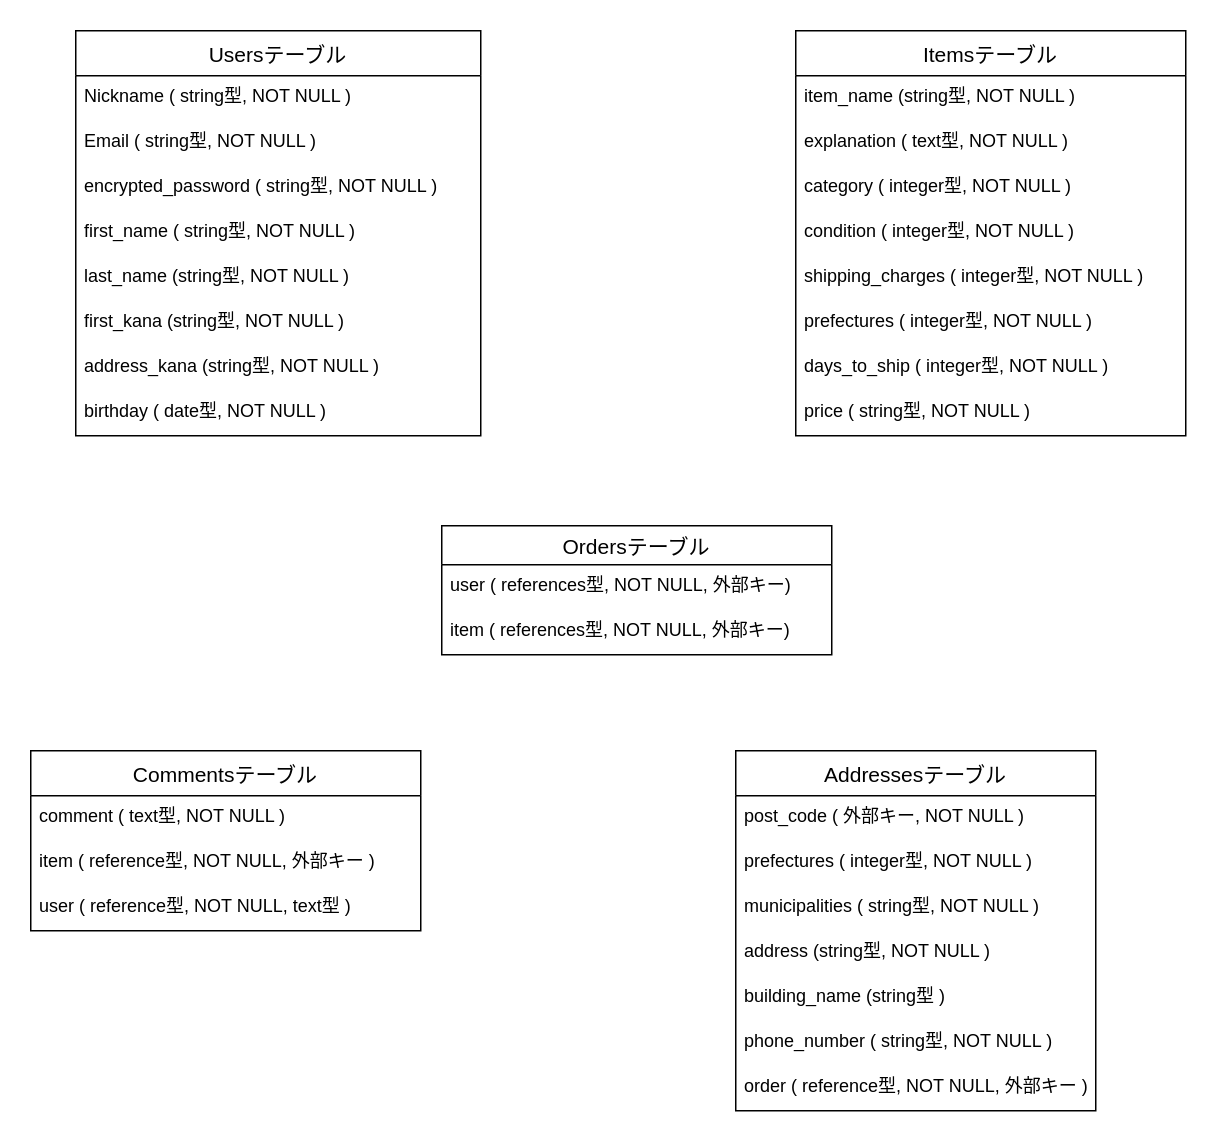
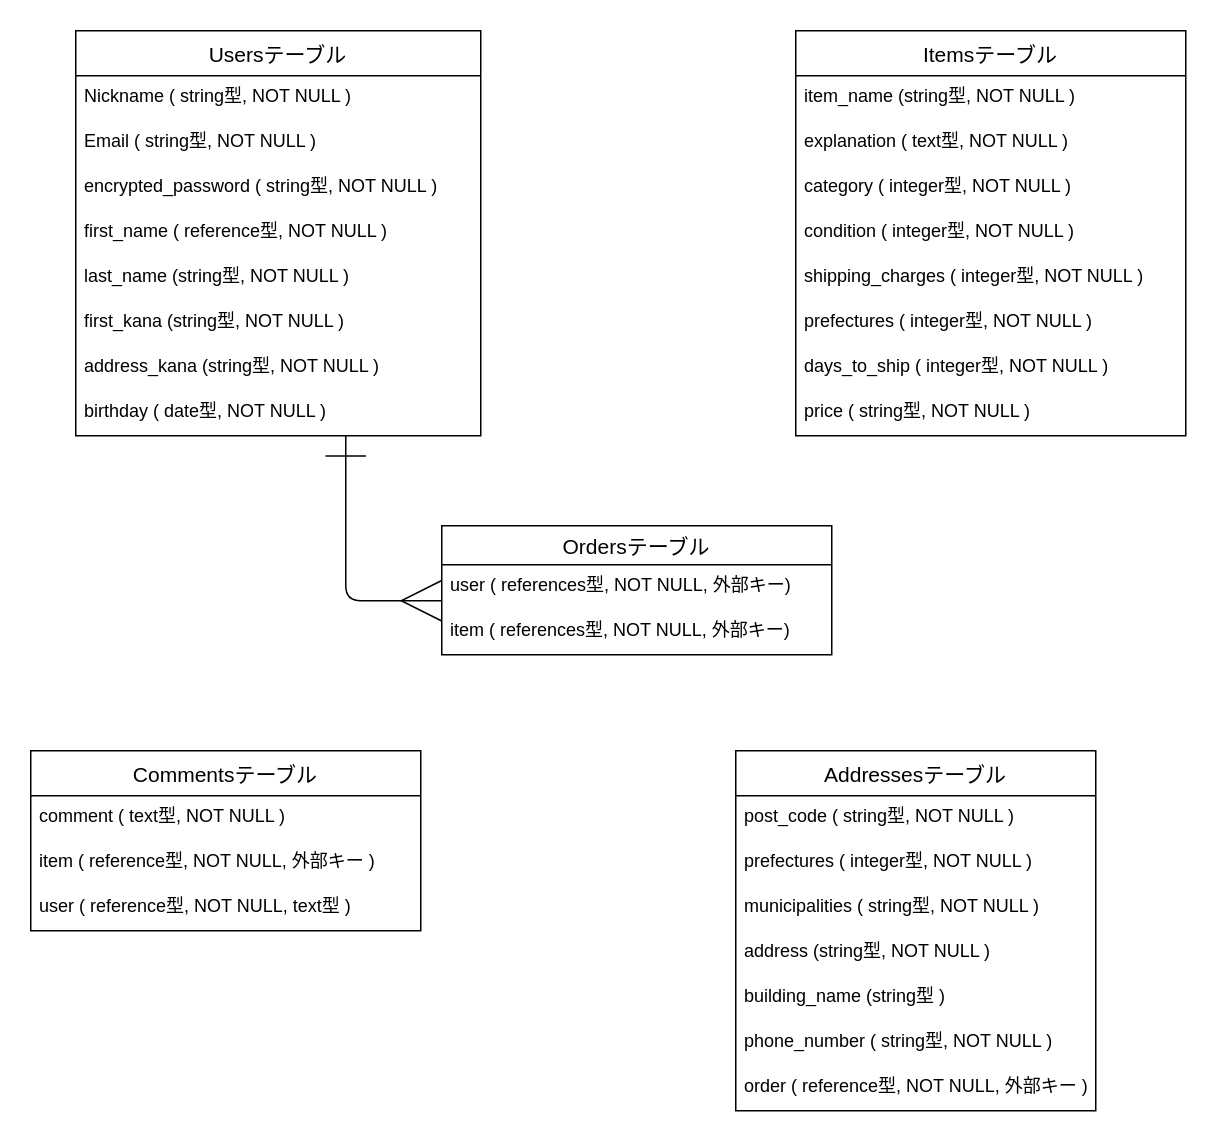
  <mxCell id="0" />
  <mxCell id="1" parent="0" />
  <mxCell id="2" value="Usersテーブル" style="swimlane;fontStyle=0;childLayout=stackLayout;horizontal=1;startSize=30;horizontalStack=0;resizeParent=1;resizeParentMax=0;resizeLast=0;collapsible=1;marginBottom=0;align=center;fontSize=14;" parent="1" vertex="1"><mxGeometry x="50" y="20" width="270" height="270" as="geometry"><mxRectangle x="70" y="80" width="60" height="26" as="alternateBounds" /></mxGeometry></mxCell>
  <mxCell id="3" value="Nickname ( string型, NOT NULL )" style="text;strokeColor=none;fillColor=none;spacingLeft=4;spacingRight=4;overflow=hidden;rotatable=0;points=[[0,0.5],[1,0.5]];portConstraint=eastwest;fontSize=12;" parent="2" vertex="1"><mxGeometry y="30" width="270" height="30" as="geometry" /></mxCell>
  <mxCell id="4" value="Email ( string型, NOT NULL )" style="text;strokeColor=none;fillColor=none;spacingLeft=4;spacingRight=4;overflow=hidden;rotatable=0;points=[[0,0.5],[1,0.5]];portConstraint=eastwest;fontSize=12;" parent="2" vertex="1"><mxGeometry y="60" width="270" height="30" as="geometry" /></mxCell>
  <mxCell id="5" value="encrypted_password ( string型, NOT NULL )" style="text;strokeColor=none;fillColor=none;spacingLeft=4;spacingRight=4;overflow=hidden;rotatable=0;points=[[0,0.5],[1,0.5]];portConstraint=eastwest;fontSize=12;" parent="2" vertex="1"><mxGeometry y="90" width="270" height="30" as="geometry" /></mxCell>
- <mxCell id="6" value="first_name ( string型, NOT NULL )" style="text;strokeColor=none;fillColor=none;spacingLeft=4;spacingRight=4;overflow=hidden;rotatable=0;points=[[0,0.5],[1,0.5]];portConstraint=eastwest;fontSize=12;" parent="2" vertex="1"><mxGeometry y="120" width="270" height="30" as="geometry" /></mxCell>
+ <mxCell id="6" value="first_name ( reference型, NOT NULL )" style="text;strokeColor=none;fillColor=none;spacingLeft=4;spacingRight=4;overflow=hidden;rotatable=0;points=[[0,0.5],[1,0.5]];portConstraint=eastwest;fontSize=12;" parent="2" vertex="1"><mxGeometry y="120" width="270" height="30" as="geometry" /></mxCell>
  <mxCell id="7" value="last_name (string型, NOT NULL )" style="text;strokeColor=none;fillColor=none;spacingLeft=4;spacingRight=4;overflow=hidden;rotatable=0;points=[[0,0.5],[1,0.5]];portConstraint=eastwest;fontSize=12;" parent="2" vertex="1"><mxGeometry y="150" width="270" height="30" as="geometry" /></mxCell>
  <mxCell id="8" value="first_kana (string型, NOT NULL )" style="text;strokeColor=none;fillColor=none;spacingLeft=4;spacingRight=4;overflow=hidden;rotatable=0;points=[[0,0.5],[1,0.5]];portConstraint=eastwest;fontSize=12;" parent="2" vertex="1"><mxGeometry y="180" width="270" height="30" as="geometry" /></mxCell>
  <mxCell id="9" value="address_kana (string型, NOT NULL )" style="text;strokeColor=none;fillColor=none;spacingLeft=4;spacingRight=4;overflow=hidden;rotatable=0;points=[[0,0.5],[1,0.5]];portConstraint=eastwest;fontSize=12;" parent="2" vertex="1"><mxGeometry y="210" width="270" height="30" as="geometry" /></mxCell>
  <mxCell id="10" value="birthday ( date型, NOT NULL )" style="text;strokeColor=none;fillColor=none;spacingLeft=4;spacingRight=4;overflow=hidden;rotatable=0;points=[[0,0.5],[1,0.5]];portConstraint=eastwest;fontSize=12;" parent="2" vertex="1"><mxGeometry y="240" width="270" height="30" as="geometry" /></mxCell>
  <mxCell id="11" value="Itemsテーブル" style="swimlane;fontStyle=0;childLayout=stackLayout;horizontal=1;startSize=30;horizontalStack=0;resizeParent=1;resizeParentMax=0;resizeLast=0;collapsible=1;marginBottom=0;align=center;fontSize=14;" parent="1" vertex="1"><mxGeometry x="530" y="20" width="260" height="270" as="geometry" /></mxCell>
  <mxCell id="12" value="item_name (string型, NOT NULL )" style="text;strokeColor=none;fillColor=none;spacingLeft=4;spacingRight=4;overflow=hidden;rotatable=0;points=[[0,0.5],[1,0.5]];portConstraint=eastwest;fontSize=12;" parent="11" vertex="1"><mxGeometry y="30" width="260" height="30" as="geometry" /></mxCell>
  <mxCell id="13" value="explanation ( text型, NOT NULL )" style="text;strokeColor=none;fillColor=none;spacingLeft=4;spacingRight=4;overflow=hidden;rotatable=0;points=[[0,0.5],[1,0.5]];portConstraint=eastwest;fontSize=12;" parent="11" vertex="1"><mxGeometry y="60" width="260" height="30" as="geometry" /></mxCell>
  <mxCell id="14" value="category ( integer型, NOT NULL )" style="text;strokeColor=none;fillColor=none;spacingLeft=4;spacingRight=4;overflow=hidden;rotatable=0;points=[[0,0.5],[1,0.5]];portConstraint=eastwest;fontSize=12;" parent="11" vertex="1"><mxGeometry y="90" width="260" height="30" as="geometry" /></mxCell>
  <mxCell id="15" value="condition ( integer型, NOT NULL )" style="text;strokeColor=none;fillColor=none;spacingLeft=4;spacingRight=4;overflow=hidden;rotatable=0;points=[[0,0.5],[1,0.5]];portConstraint=eastwest;fontSize=12;" parent="11" vertex="1"><mxGeometry y="120" width="260" height="30" as="geometry" /></mxCell>
  <mxCell id="16" value="shipping_charges ( integer型, NOT NULL )" style="text;strokeColor=none;fillColor=none;spacingLeft=4;spacingRight=4;overflow=hidden;rotatable=0;points=[[0,0.5],[1,0.5]];portConstraint=eastwest;fontSize=12;" parent="11" vertex="1"><mxGeometry y="150" width="260" height="30" as="geometry" /></mxCell>
  <mxCell id="17" value="prefectures ( integer型, NOT NULL )" style="text;strokeColor=none;fillColor=none;spacingLeft=4;spacingRight=4;overflow=hidden;rotatable=0;points=[[0,0.5],[1,0.5]];portConstraint=eastwest;fontSize=12;" parent="11" vertex="1"><mxGeometry y="180" width="260" height="30" as="geometry" /></mxCell>
  <mxCell id="18" value="days_to_ship ( integer型, NOT NULL )" style="text;strokeColor=none;fillColor=none;spacingLeft=4;spacingRight=4;overflow=hidden;rotatable=0;points=[[0,0.5],[1,0.5]];portConstraint=eastwest;fontSize=12;" parent="11" vertex="1"><mxGeometry y="210" width="260" height="30" as="geometry" /></mxCell>
  <mxCell id="19" value="price ( string型, NOT NULL )" style="text;strokeColor=none;fillColor=none;spacingLeft=4;spacingRight=4;overflow=hidden;rotatable=0;points=[[0,0.5],[1,0.5]];portConstraint=eastwest;fontSize=12;" parent="11" vertex="1"><mxGeometry y="240" width="260" height="30" as="geometry" /></mxCell>
  <mxCell id="20" value="Commentsテーブル" style="swimlane;fontStyle=0;childLayout=stackLayout;horizontal=1;startSize=30;horizontalStack=0;resizeParent=1;resizeParentMax=0;resizeLast=0;collapsible=1;marginBottom=0;align=center;fontSize=14;direction=east;" parent="1" vertex="1"><mxGeometry x="20" y="500" width="260" height="120" as="geometry" /></mxCell>
  <mxCell id="21" value="comment ( text型, NOT NULL )" style="text;strokeColor=none;fillColor=none;spacingLeft=4;spacingRight=4;overflow=hidden;rotatable=0;points=[[0,0.5],[1,0.5]];portConstraint=eastwest;fontSize=12;" parent="20" vertex="1"><mxGeometry y="30" width="260" height="30" as="geometry" /></mxCell>
  <mxCell id="22" value="item ( reference型, NOT NULL, 外部キー )" style="text;strokeColor=none;fillColor=none;spacingLeft=4;spacingRight=4;overflow=hidden;rotatable=0;points=[[0,0.5],[1,0.5]];portConstraint=eastwest;fontSize=12;" parent="20" vertex="1"><mxGeometry y="60" width="260" height="30" as="geometry" /></mxCell>
  <mxCell id="23" value="user ( reference型, NOT NULL, text型 )" style="text;strokeColor=none;fillColor=none;spacingLeft=4;spacingRight=4;overflow=hidden;rotatable=0;points=[[0,0.5],[1,0.5]];portConstraint=eastwest;fontSize=12;" parent="20" vertex="1"><mxGeometry y="90" width="260" height="30" as="geometry" /></mxCell>
  <mxCell id="24" value="Addressesテーブル" style="swimlane;fontStyle=0;childLayout=stackLayout;horizontal=1;startSize=30;horizontalStack=0;resizeParent=1;resizeParentMax=0;resizeLast=0;collapsible=1;marginBottom=0;align=center;fontSize=14;" parent="1" vertex="1"><mxGeometry x="490" y="500" width="240" height="240" as="geometry" /></mxCell>
- <mxCell id="25" value="post_code ( 外部キー, NOT NULL )" style="text;strokeColor=none;fillColor=none;spacingLeft=4;spacingRight=4;overflow=hidden;rotatable=0;points=[[0,0.5],[1,0.5]];portConstraint=eastwest;fontSize=12;" parent="24" vertex="1"><mxGeometry y="30" width="240" height="30" as="geometry" /></mxCell>
+ <mxCell id="25" value="post_code ( string型, NOT NULL )" style="text;strokeColor=none;fillColor=none;spacingLeft=4;spacingRight=4;overflow=hidden;rotatable=0;points=[[0,0.5],[1,0.5]];portConstraint=eastwest;fontSize=12;" parent="24" vertex="1"><mxGeometry y="30" width="240" height="30" as="geometry" /></mxCell>
  <mxCell id="26" value="prefectures ( integer型, NOT NULL )" style="text;strokeColor=none;fillColor=none;spacingLeft=4;spacingRight=4;overflow=hidden;rotatable=0;points=[[0,0.5],[1,0.5]];portConstraint=eastwest;fontSize=12;" parent="24" vertex="1"><mxGeometry y="60" width="240" height="30" as="geometry" /></mxCell>
  <mxCell id="27" value="municipalities ( string型, NOT NULL )" style="text;strokeColor=none;fillColor=none;spacingLeft=4;spacingRight=4;overflow=hidden;rotatable=0;points=[[0,0.5],[1,0.5]];portConstraint=eastwest;fontSize=12;" parent="24" vertex="1"><mxGeometry y="90" width="240" height="30" as="geometry" /></mxCell>
  <mxCell id="28" value="address (string型, NOT NULL )" style="text;strokeColor=none;fillColor=none;spacingLeft=4;spacingRight=4;overflow=hidden;rotatable=0;points=[[0,0.5],[1,0.5]];portConstraint=eastwest;fontSize=12;" parent="24" vertex="1"><mxGeometry y="120" width="240" height="30" as="geometry" /></mxCell>
  <mxCell id="29" value="building_name (string型 )" style="text;strokeColor=none;fillColor=none;spacingLeft=4;spacingRight=4;overflow=hidden;rotatable=0;points=[[0,0.5],[1,0.5]];portConstraint=eastwest;fontSize=12;" parent="24" vertex="1"><mxGeometry y="150" width="240" height="30" as="geometry" /></mxCell>
  <mxCell id="30" value="phone_number ( string型, NOT NULL )" style="text;strokeColor=none;fillColor=none;spacingLeft=4;spacingRight=4;overflow=hidden;rotatable=0;points=[[0,0.5],[1,0.5]];portConstraint=eastwest;fontSize=12;" parent="24" vertex="1"><mxGeometry y="180" width="240" height="30" as="geometry" /></mxCell>
  <mxCell id="31" value="order ( reference型, NOT NULL, 外部キー )" style="text;strokeColor=none;fillColor=none;spacingLeft=4;spacingRight=4;overflow=hidden;rotatable=0;points=[[0,0.5],[1,0.5]];portConstraint=eastwest;fontSize=12;" parent="24" vertex="1"><mxGeometry y="210" width="240" height="30" as="geometry" /></mxCell>
  <mxCell id="32" value="Ordersテーブル" style="swimlane;fontStyle=0;childLayout=stackLayout;horizontal=1;startSize=26;horizontalStack=0;resizeParent=1;resizeParentMax=0;resizeLast=0;collapsible=1;marginBottom=0;align=center;fontSize=14;" vertex="1" parent="1"><mxGeometry x="294" y="350" width="260" height="86" as="geometry" /></mxCell>
  <mxCell id="33" value="user ( references型, NOT NULL, 外部キー)" style="text;strokeColor=none;fillColor=none;spacingLeft=4;spacingRight=4;overflow=hidden;rotatable=0;points=[[0,0.5],[1,0.5]];portConstraint=eastwest;fontSize=12;" vertex="1" parent="32"><mxGeometry y="26" width="260" height="30" as="geometry" /></mxCell>
  <mxCell id="34" value="item ( references型, NOT NULL, 外部キー)" style="text;strokeColor=none;fillColor=none;spacingLeft=4;spacingRight=4;overflow=hidden;rotatable=0;points=[[0,0.5],[1,0.5]];portConstraint=eastwest;fontSize=12;" vertex="1" parent="32"><mxGeometry y="56" width="260" height="30" as="geometry" /></mxCell>
+ <mxCell id="35" style="edgeStyle=orthogonalEdgeStyle;html=1;startArrow=ERone;startFill=0;endArrow=ERmany;endFill=0;startSize=25;endSize=25;targetPerimeterSpacing=0;strokeWidth=1;" edge="1" parent="1" source="2" target="32"><mxGeometry relative="1" as="geometry"><Array as="points"><mxPoint x="230" y="400" /></Array></mxGeometry></mxCell>
